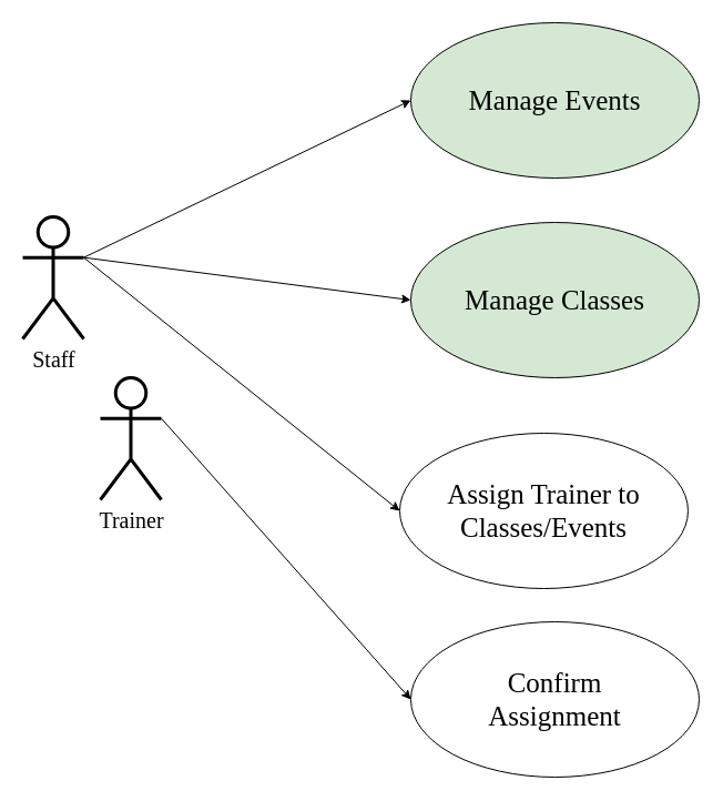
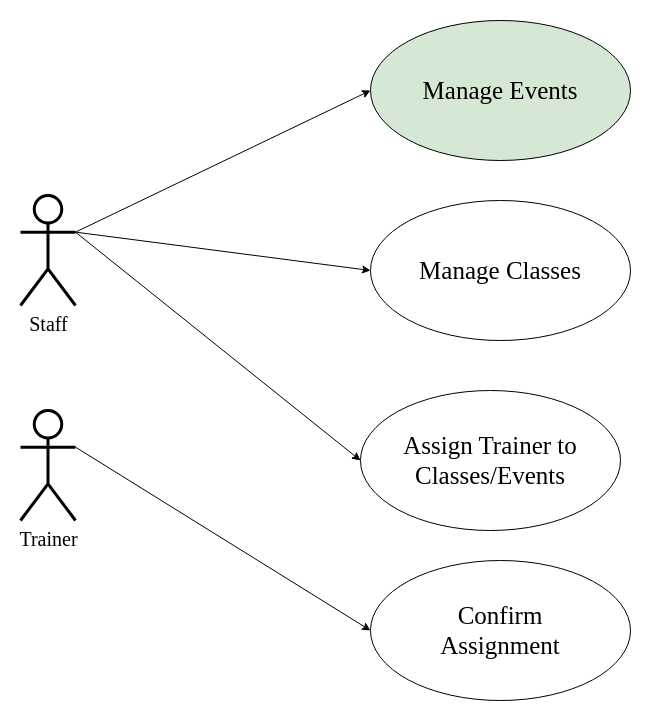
  <mxCell id="0" />
  <mxCell id="1" parent="0" />
  <mxCell id="2" value="&lt;font style=&quot;font-size: 25px&quot; face=&quot;Poppins&quot;&gt;Manage Events&lt;/font&gt;" style="ellipse;whiteSpace=wrap;html=1;fillColor=#d5e8d4;" vertex="1" parent="1"><mxGeometry x="370" y="20" width="260" height="140" as="geometry" /></mxCell>
- <mxCell id="3" value="&lt;font style=&quot;font-size: 25px&quot; face=&quot;Poppins&quot;&gt;Manage Classes&lt;/font&gt;" style="ellipse;whiteSpace=wrap;html=1;fillColor=#d5e8d4;" vertex="1" parent="1"><mxGeometry x="370" y="200" width="260" height="140" as="geometry" /></mxCell>
+ <mxCell id="3" value="&lt;font style=&quot;font-size: 25px&quot; face=&quot;Poppins&quot;&gt;Manage Classes&lt;/font&gt;" style="ellipse;whiteSpace=wrap;html=1;" vertex="1" parent="1"><mxGeometry x="370" y="200" width="260" height="140" as="geometry" /></mxCell>
  <mxCell id="4" value="&lt;font face=&quot;Poppins&quot; style=&quot;font-size: 25px&quot;&gt;Assign Trainer to Classes/Events&lt;/font&gt;&lt;br&gt;" style="ellipse;whiteSpace=wrap;html=1;" vertex="1" parent="1"><mxGeometry x="360" y="390" width="260" height="140" as="geometry" /></mxCell>
  <mxCell id="5" value="&lt;font style=&quot;font-size: 25px&quot; face=&quot;Poppins&quot;&gt;Confirm&lt;br&gt;Assignment&lt;/font&gt;" style="ellipse;whiteSpace=wrap;html=1;" vertex="1" parent="1"><mxGeometry x="370" y="560" width="260" height="140" as="geometry" /></mxCell>
  <mxCell id="6" style="rounded=0;orthogonalLoop=1;jettySize=auto;html=1;exitX=1;exitY=0.333;exitDx=0;exitDy=0;exitPerimeter=0;entryX=0;entryY=0.5;entryDx=0;entryDy=0;" edge="1" parent="1" source="10" target="2"><mxGeometry relative="1" as="geometry" /></mxCell>
  <mxCell id="7" style="edgeStyle=none;rounded=0;orthogonalLoop=1;jettySize=auto;html=1;exitX=1;exitY=0.333;exitDx=0;exitDy=0;exitPerimeter=0;entryX=0;entryY=0.5;entryDx=0;entryDy=0;" edge="1" parent="1" source="10" target="3"><mxGeometry relative="1" as="geometry" /></mxCell>
  <mxCell id="8" style="edgeStyle=none;rounded=0;orthogonalLoop=1;jettySize=auto;html=1;exitX=1;exitY=0.333;exitDx=0;exitDy=0;exitPerimeter=0;entryX=0;entryY=0.5;entryDx=0;entryDy=0;" edge="1" parent="1" source="10" target="4"><mxGeometry relative="1" as="geometry" /></mxCell>
  <mxCell id="9" style="edgeStyle=none;rounded=0;orthogonalLoop=1;jettySize=auto;html=1;exitX=1;exitY=0.333;exitDx=0;exitDy=0;exitPerimeter=0;entryX=0;entryY=0.5;entryDx=0;entryDy=0;" edge="1" parent="1" source="11" target="5"><mxGeometry relative="1" as="geometry" /></mxCell>
  <mxCell id="10" value="&lt;font style=&quot;font-size: 20px&quot;&gt;Staff&lt;br&gt;&lt;/font&gt;" style="shape=umlActor;verticalLabelPosition=bottom;labelBackgroundColor=#ffffff;verticalAlign=top;html=1;outlineConnect=0;fontFamily=Poppins;strokeWidth=3;" vertex="1" parent="1"><mxGeometry x="20" y="195" width="55" height="110" as="geometry" /></mxCell>
- <mxCell id="11" value="&lt;font style=&quot;font-size: 20px&quot;&gt;Trainer&lt;/font&gt;" style="shape=umlActor;verticalLabelPosition=bottom;labelBackgroundColor=#ffffff;verticalAlign=top;html=1;outlineConnect=0;fontFamily=Poppins;strokeWidth=3;" vertex="1" parent="1"><mxGeometry x="90" y="340" width="55" height="110" as="geometry" /></mxCell>
+ <mxCell id="11" value="&lt;font style=&quot;font-size: 20px&quot;&gt;Trainer&lt;/font&gt;" style="shape=umlActor;verticalLabelPosition=bottom;labelBackgroundColor=#ffffff;verticalAlign=top;html=1;outlineConnect=0;fontFamily=Poppins;strokeWidth=3;" vertex="1" parent="1"><mxGeometry x="20" y="410" width="55" height="110" as="geometry" /></mxCell>
